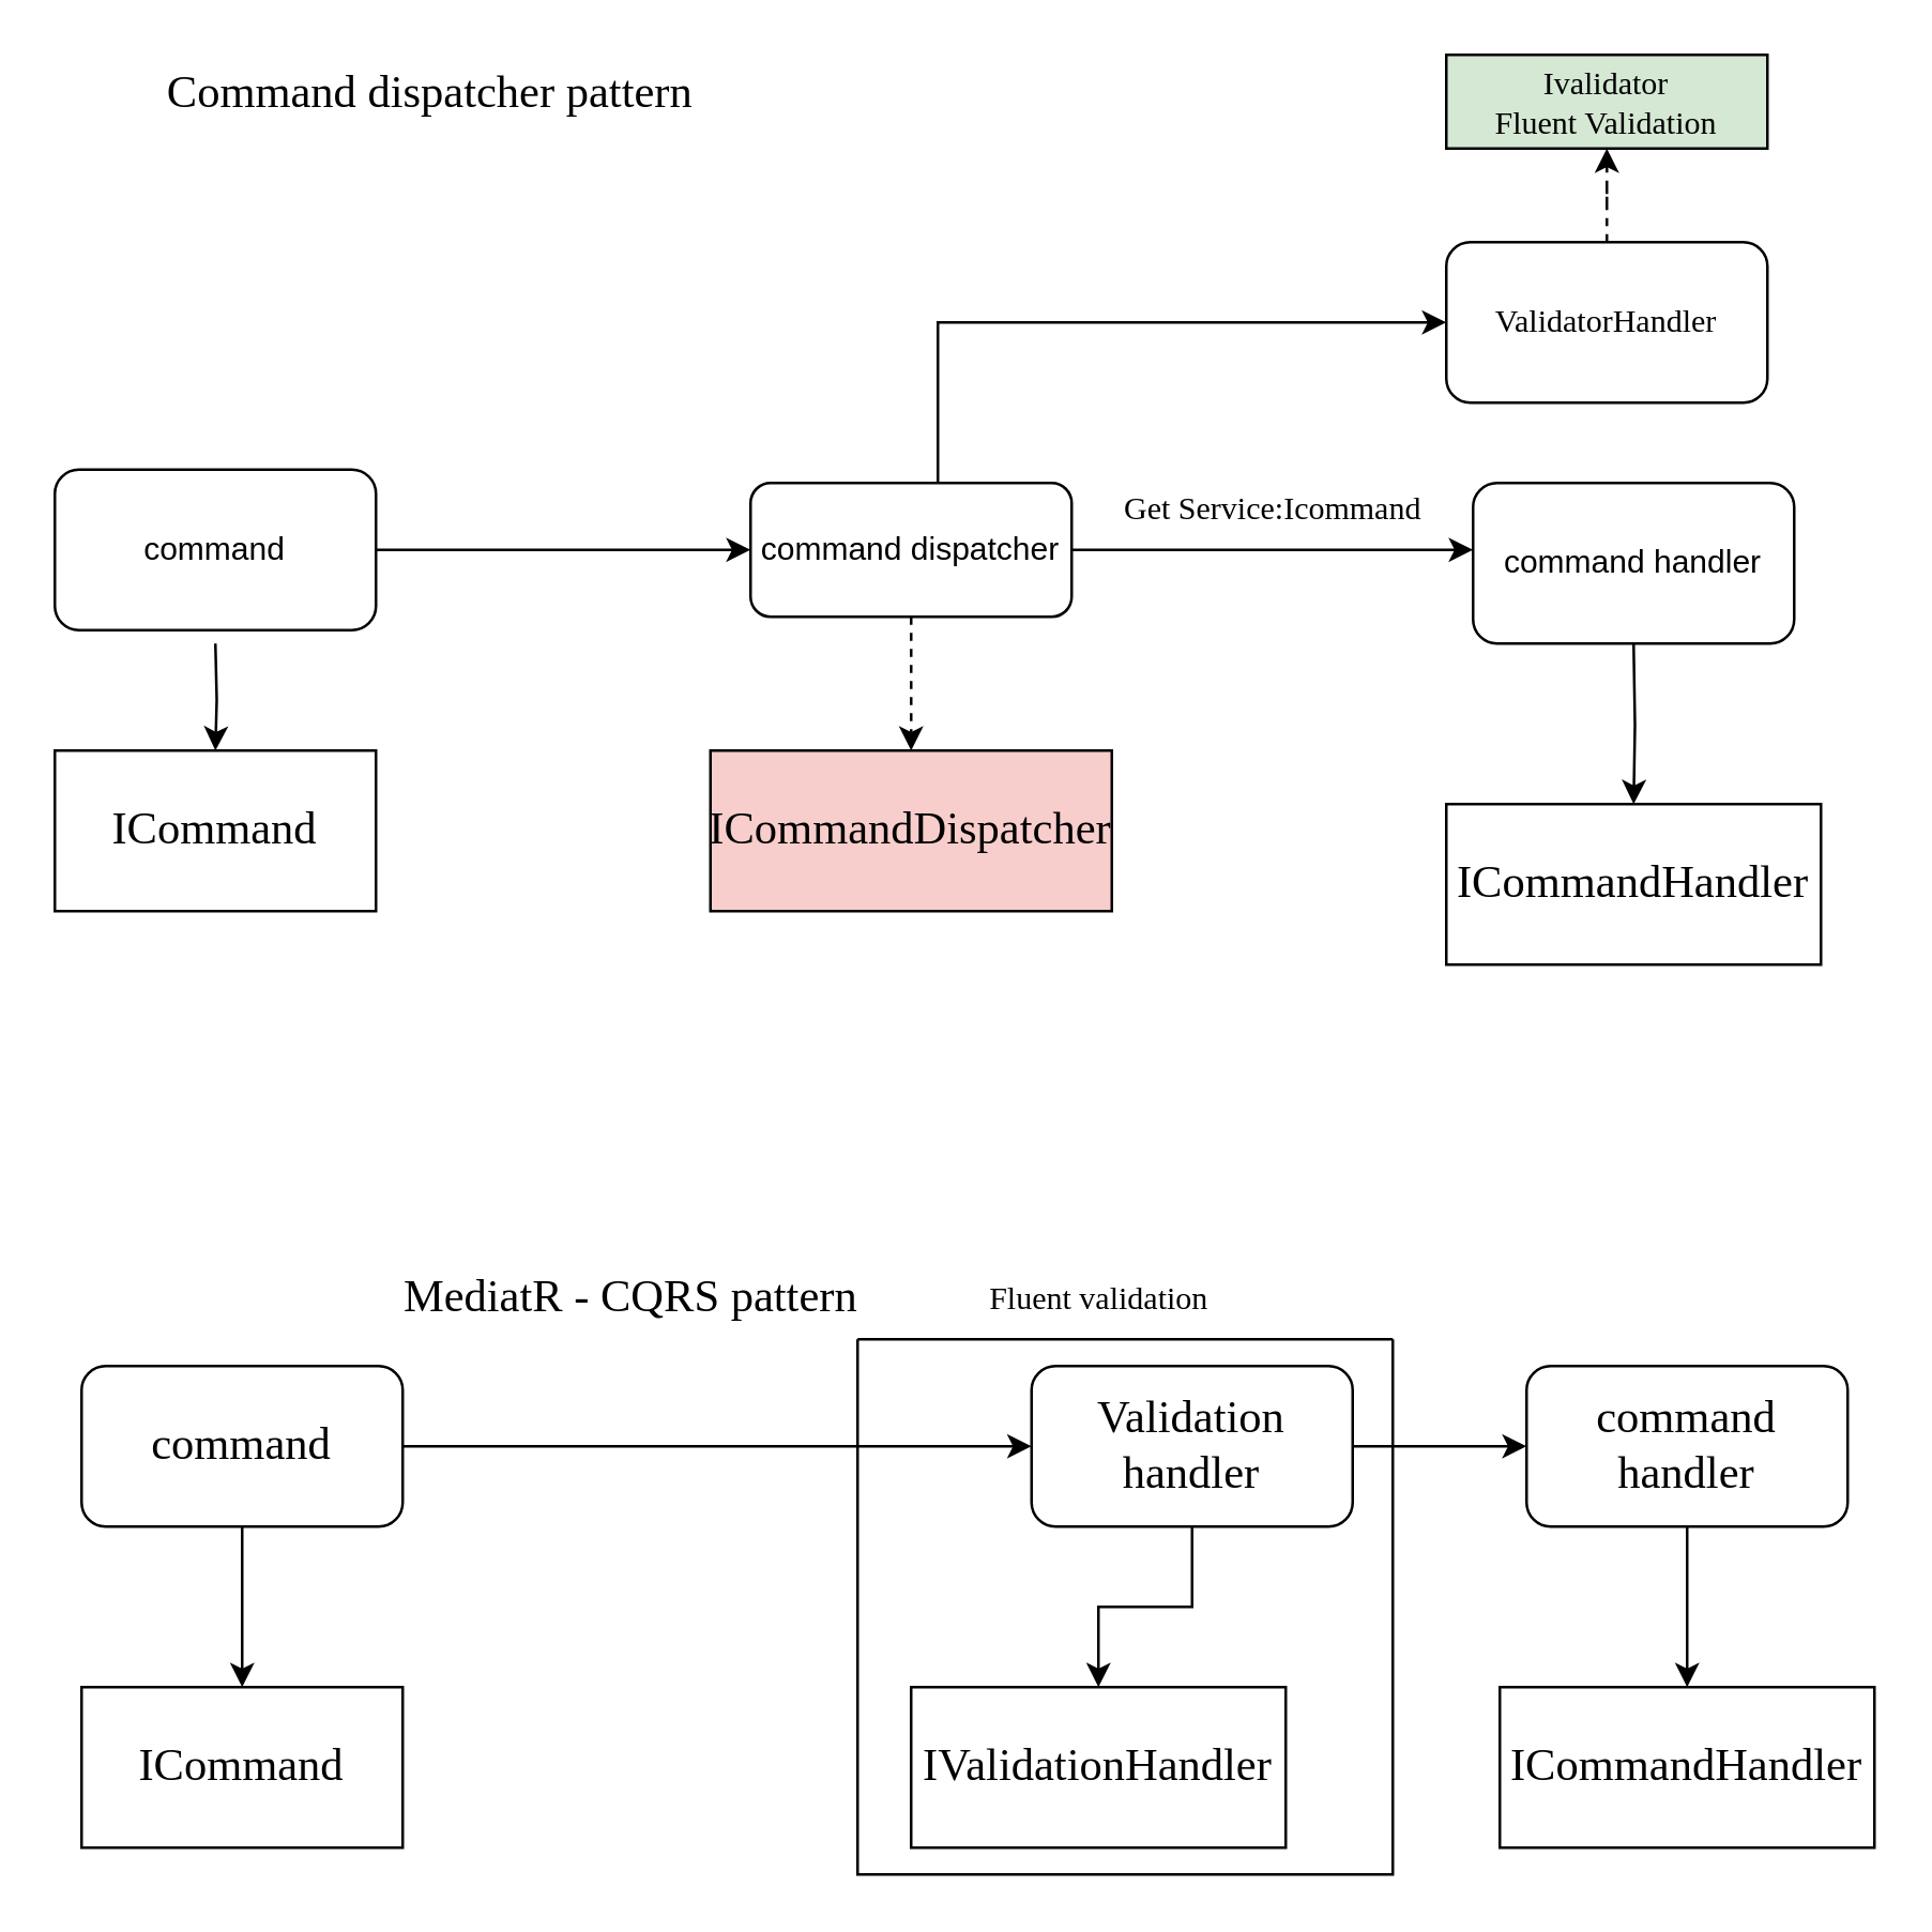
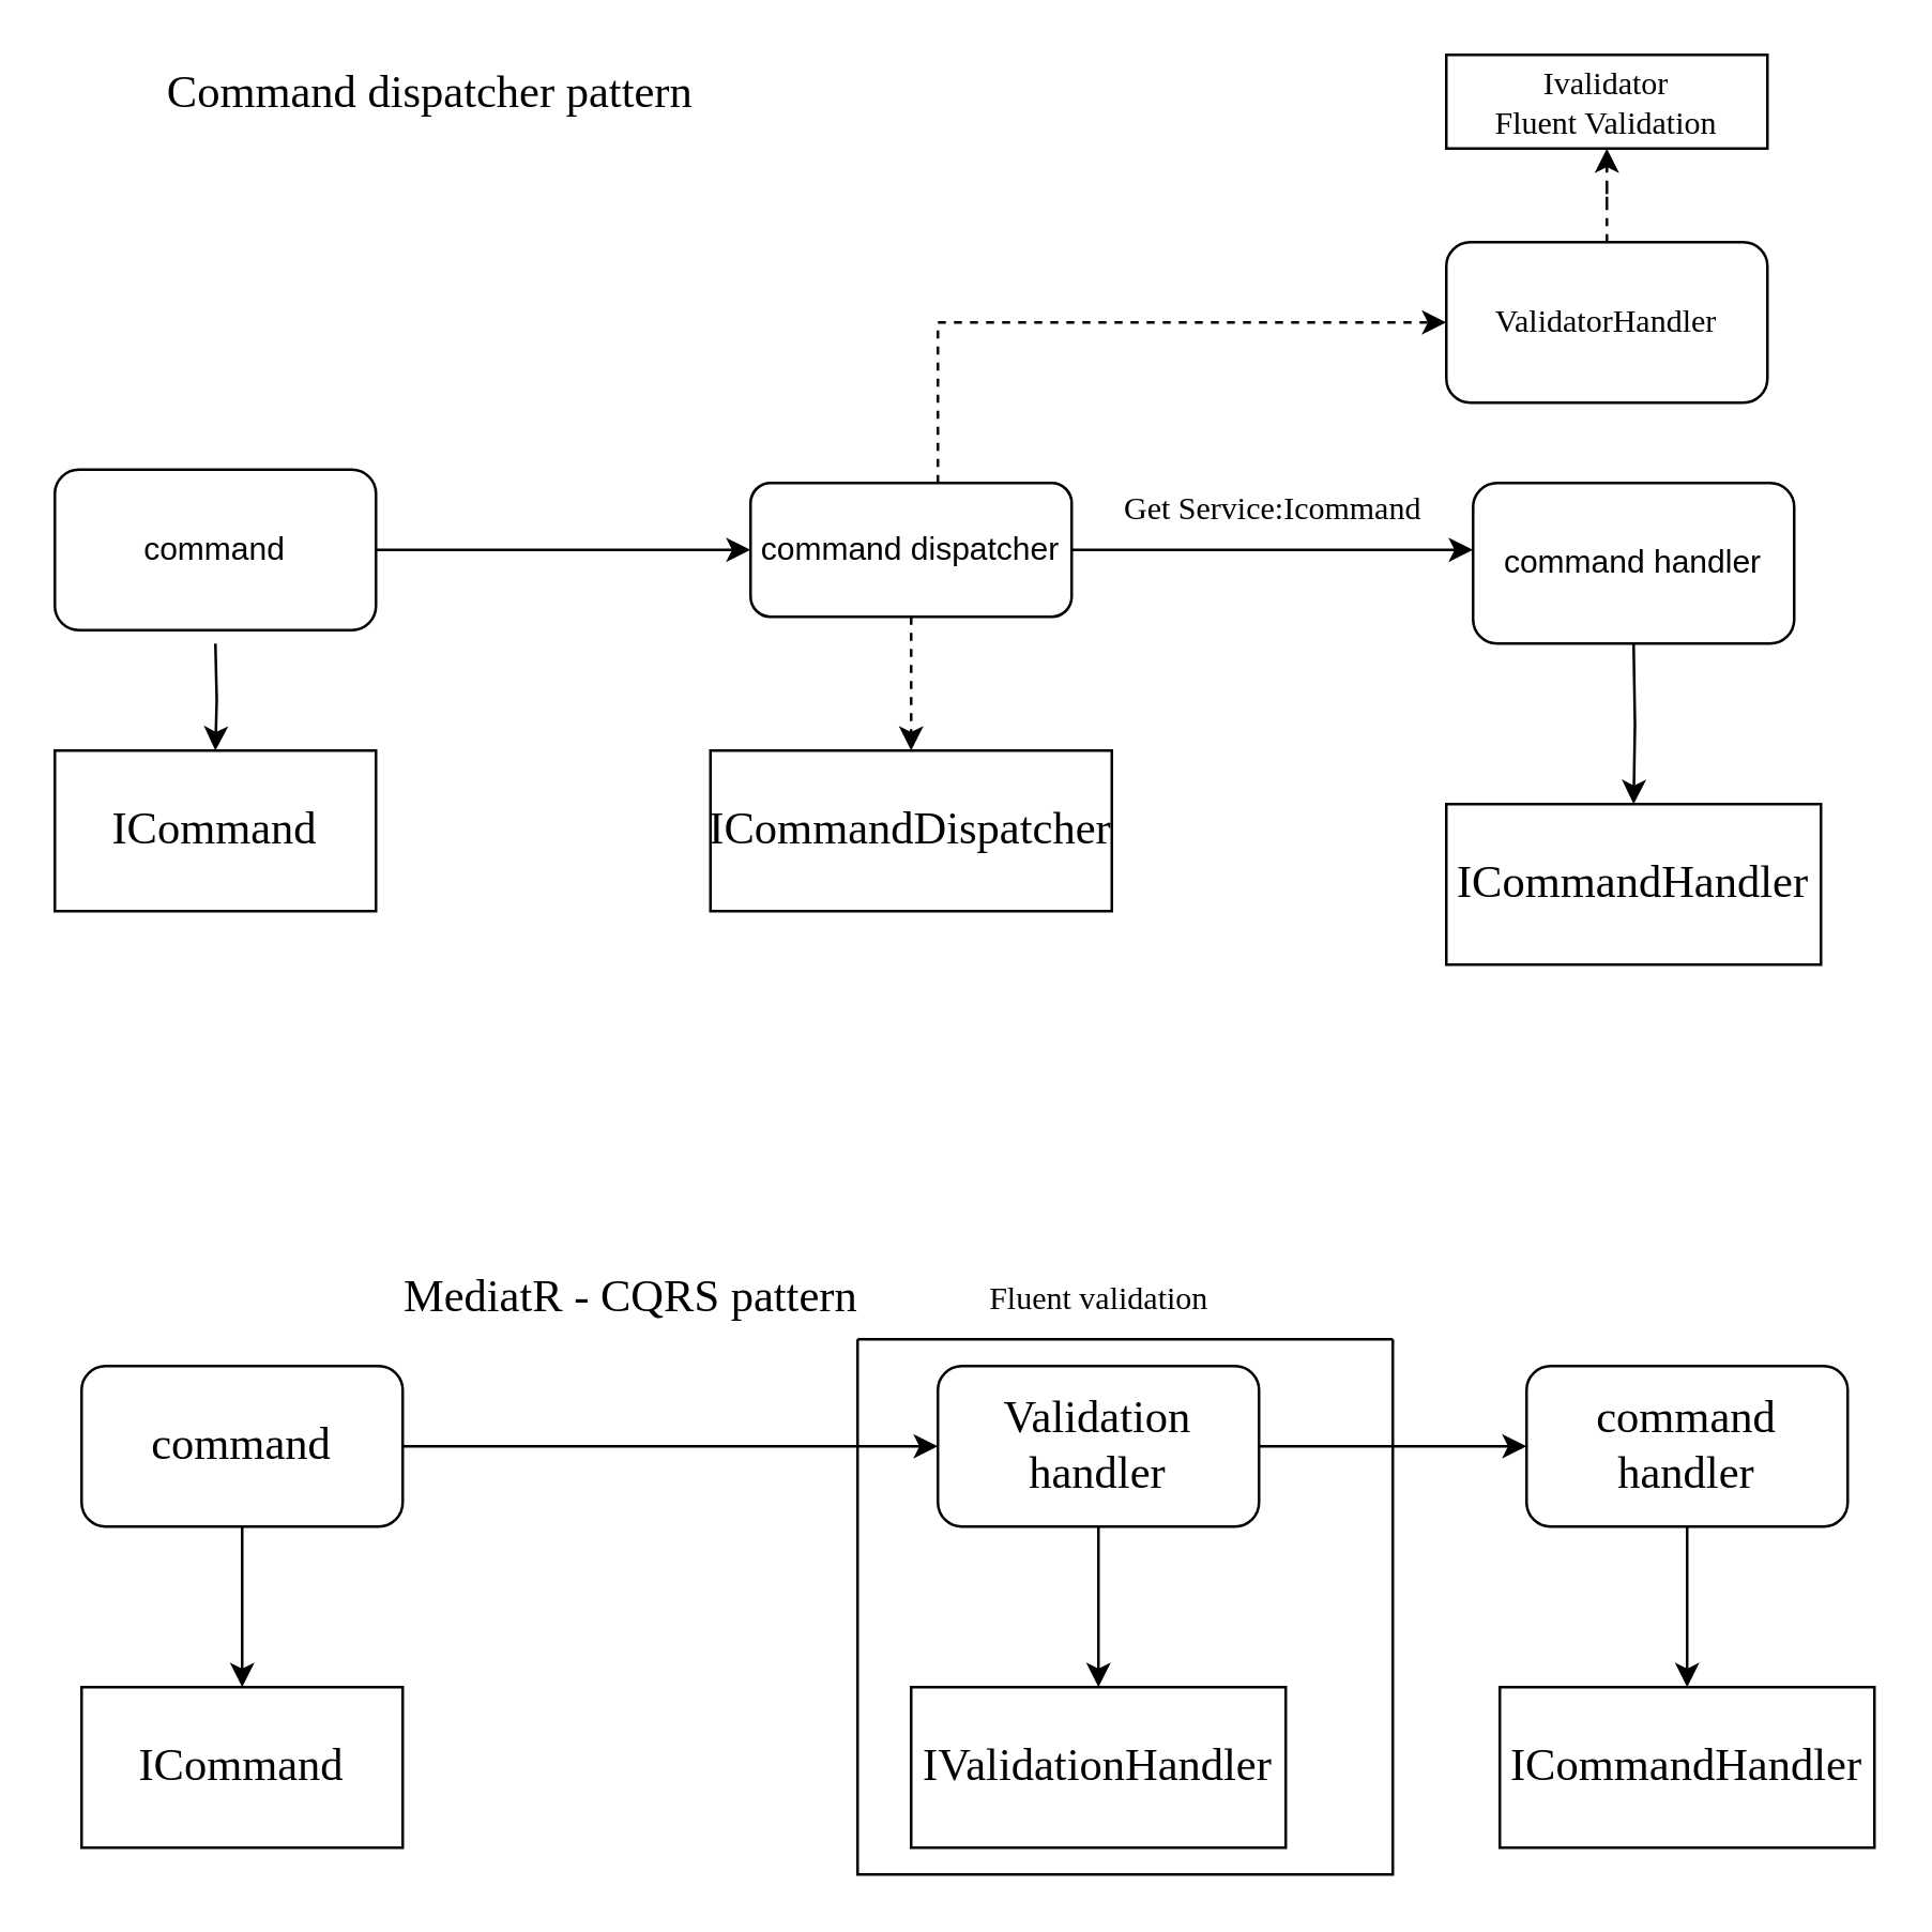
  <mxCell id="0" />
  <mxCell id="1" parent="0" />
  <mxCell id="2" style="edgeStyle=orthogonalEdgeStyle;rounded=0;orthogonalLoop=1;jettySize=auto;html=1;entryX=0;entryY=0.5;entryDx=0;entryDy=0;fontFamily=Times New Roman;fontSize=17;" edge="1" parent="1" source="3" target="8"><mxGeometry relative="1" as="geometry" /></mxCell>
  <mxCell id="3" value="command" style="rounded=1;whiteSpace=wrap;html=1;" vertex="1" parent="1"><mxGeometry x="20" y="175" width="120" height="60" as="geometry" /></mxCell>
  <mxCell id="4" value="command handler" style="rounded=1;whiteSpace=wrap;html=1;" vertex="1" parent="1"><mxGeometry x="550" y="180" width="120" height="60" as="geometry" /></mxCell>
  <mxCell id="5" style="edgeStyle=orthogonalEdgeStyle;rounded=0;orthogonalLoop=1;jettySize=auto;html=1;entryX=0.5;entryY=0;entryDx=0;entryDy=0;fontFamily=Times New Roman;fontSize=17;dashed=1;" edge="1" parent="1" source="8" target="17"><mxGeometry relative="1" as="geometry" /></mxCell>
  <mxCell id="6" style="edgeStyle=orthogonalEdgeStyle;rounded=0;orthogonalLoop=1;jettySize=auto;html=1;fontFamily=Times New Roman;fontSize=17;" edge="1" parent="1" source="8"><mxGeometry relative="1" as="geometry"><mxPoint x="550" y="205" as="targetPoint" /></mxGeometry></mxCell>
- <mxCell id="7" style="edgeStyle=orthogonalEdgeStyle;rounded=0;orthogonalLoop=1;jettySize=auto;html=1;entryX=0;entryY=0.5;entryDx=0;entryDy=0;fontFamily=Times New Roman;fontSize=12;" edge="1" parent="1" source="8" target="26"><mxGeometry relative="1" as="geometry"><Array as="points"><mxPoint x="350" y="120" /></Array></mxGeometry></mxCell>
+ <mxCell id="7" style="edgeStyle=orthogonalEdgeStyle;rounded=0;orthogonalLoop=1;jettySize=auto;html=1;entryX=0;entryY=0.5;entryDx=0;entryDy=0;fontFamily=Times New Roman;fontSize=12;dashed=1;" edge="1" parent="1" source="8" target="26"><mxGeometry relative="1" as="geometry"><Array as="points"><mxPoint x="350" y="120" /></Array></mxGeometry></mxCell>
  <mxCell id="8" value="command dispatcher" style="rounded=1;whiteSpace=wrap;html=1;" vertex="1" parent="1"><mxGeometry x="280" y="180" width="120" height="50" as="geometry" /></mxCell>
  <mxCell id="9" value="Command dispatcher pattern" style="text;html=1;align=center;verticalAlign=middle;resizable=0;points=[];autosize=1;strokeColor=none;fillColor=none;fontFamily=Comic Sans MS;fontSize=17;" vertex="1" parent="1"><mxGeometry x="40" y="20" width="240" height="30" as="geometry" /></mxCell>
  <mxCell id="10" style="edgeStyle=orthogonalEdgeStyle;rounded=0;orthogonalLoop=1;jettySize=auto;html=1;entryX=0;entryY=0.5;entryDx=0;entryDy=0;fontFamily=Times New Roman;fontSize=17;" edge="1" parent="1" source="12" target="15"><mxGeometry relative="1" as="geometry" /></mxCell>
  <mxCell id="11" value="" style="edgeStyle=orthogonalEdgeStyle;rounded=0;orthogonalLoop=1;jettySize=auto;html=1;fontFamily=Times New Roman;fontSize=17;" edge="1" parent="1" source="12" target="18"><mxGeometry relative="1" as="geometry" /></mxCell>
  <mxCell id="12" value="&lt;font face=&quot;Times New Roman&quot;&gt;command&lt;/font&gt;" style="rounded=1;whiteSpace=wrap;html=1;fontFamily=Comic Sans MS;fontSize=17;" vertex="1" parent="1"><mxGeometry x="30" y="510" width="120" height="60" as="geometry" /></mxCell>
  <mxCell id="13" value="" style="edgeStyle=orthogonalEdgeStyle;rounded=0;orthogonalLoop=1;jettySize=auto;html=1;fontFamily=Times New Roman;fontSize=17;" edge="1" parent="1" source="15" target="19"><mxGeometry relative="1" as="geometry" /></mxCell>
  <mxCell id="14" value="" style="edgeStyle=orthogonalEdgeStyle;rounded=0;orthogonalLoop=1;jettySize=auto;html=1;fontFamily=Times New Roman;fontSize=12;" edge="1" parent="1" source="15" target="29"><mxGeometry relative="1" as="geometry" /></mxCell>
- <mxCell id="15" value="&lt;font face=&quot;Times New Roman&quot;&gt;Validation handler&lt;/font&gt;" style="rounded=1;whiteSpace=wrap;html=1;fontFamily=Comic Sans MS;fontSize=17;" vertex="1" parent="1"><mxGeometry x="385" y="510" width="120" height="60" as="geometry" /></mxCell>
+ <mxCell id="15" value="&lt;font face=&quot;Times New Roman&quot;&gt;Validation handler&lt;/font&gt;" style="rounded=1;whiteSpace=wrap;html=1;fontFamily=Comic Sans MS;fontSize=17;" vertex="1" parent="1"><mxGeometry x="350" y="510" width="120" height="60" as="geometry" /></mxCell>
  <mxCell id="16" value="MediatR - CQRS pattern" style="text;html=1;align=center;verticalAlign=middle;resizable=0;points=[];autosize=1;strokeColor=none;fillColor=none;fontSize=17;fontFamily=Comic Sans MS;" vertex="1" parent="1"><mxGeometry x="130" y="470" width="210" height="30" as="geometry" /></mxCell>
- <mxCell id="17" value="ICommandDispatcher" style="rounded=0;whiteSpace=wrap;html=1;fontFamily=Times New Roman;fontSize=17;fillColor=#f8cecc;" vertex="1" parent="1"><mxGeometry x="265" y="280" width="150" height="60" as="geometry" /></mxCell>
+ <mxCell id="17" value="ICommandDispatcher" style="rounded=0;whiteSpace=wrap;html=1;fontFamily=Times New Roman;fontSize=17;" vertex="1" parent="1"><mxGeometry x="265" y="280" width="150" height="60" as="geometry" /></mxCell>
  <mxCell id="18" value="ICommand" style="rounded=0;whiteSpace=wrap;html=1;fontFamily=Times New Roman;fontSize=17;" vertex="1" parent="1"><mxGeometry x="30" y="630" width="120" height="60" as="geometry" /></mxCell>
  <mxCell id="19" value="IValidationHandler" style="rounded=0;whiteSpace=wrap;html=1;fontFamily=Times New Roman;fontSize=17;" vertex="1" parent="1"><mxGeometry x="340" y="630" width="140" height="60" as="geometry" /></mxCell>
  <mxCell id="20" value="" style="edgeStyle=orthogonalEdgeStyle;rounded=0;orthogonalLoop=1;jettySize=auto;html=1;fontFamily=Times New Roman;fontSize=17;" edge="1" parent="1" target="21"><mxGeometry relative="1" as="geometry"><mxPoint x="610" y="240" as="sourcePoint" /></mxGeometry></mxCell>
  <mxCell id="21" value="ICommandHandler" style="rounded=0;whiteSpace=wrap;html=1;fontFamily=Times New Roman;fontSize=17;" vertex="1" parent="1"><mxGeometry x="540" y="300" width="140" height="60" as="geometry" /></mxCell>
  <mxCell id="22" value="" style="edgeStyle=orthogonalEdgeStyle;rounded=0;orthogonalLoop=1;jettySize=auto;html=1;fontFamily=Times New Roman;fontSize=17;" edge="1" parent="1" target="23"><mxGeometry relative="1" as="geometry"><mxPoint x="80" y="240" as="sourcePoint" /></mxGeometry></mxCell>
  <mxCell id="23" value="ICommand" style="rounded=0;whiteSpace=wrap;html=1;fontFamily=Times New Roman;fontSize=17;" vertex="1" parent="1"><mxGeometry x="20" y="280" width="120" height="60" as="geometry" /></mxCell>
  <mxCell id="24" value="Get Service:Icommand" style="text;html=1;align=center;verticalAlign=middle;resizable=0;points=[];autosize=1;strokeColor=none;fillColor=none;fontSize=12;fontFamily=Times New Roman;" vertex="1" parent="1"><mxGeometry x="410" y="180" width="130" height="20" as="geometry" /></mxCell>
  <mxCell id="25" value="" style="edgeStyle=orthogonalEdgeStyle;rounded=0;orthogonalLoop=1;jettySize=auto;html=1;fontFamily=Times New Roman;fontSize=12;dashed=1;" edge="1" parent="1" source="26" target="27"><mxGeometry relative="1" as="geometry" /></mxCell>
  <mxCell id="26" value="ValidatorHandler" style="rounded=1;whiteSpace=wrap;html=1;fontFamily=Times New Roman;fontSize=12;" vertex="1" parent="1"><mxGeometry x="540" y="90" width="120" height="60" as="geometry" /></mxCell>
- <mxCell id="27" value="Ivalidator&lt;br&gt;Fluent Validation" style="rounded=0;whiteSpace=wrap;html=1;fontFamily=Times New Roman;fontSize=12;fillColor=#d5e8d4;" vertex="1" parent="1"><mxGeometry x="540" y="20" width="120" height="35" as="geometry" /></mxCell>
+ <mxCell id="27" value="Ivalidator&lt;br&gt;Fluent Validation" style="rounded=0;whiteSpace=wrap;html=1;fontFamily=Times New Roman;fontSize=12;" vertex="1" parent="1"><mxGeometry x="540" y="20" width="120" height="35" as="geometry" /></mxCell>
  <mxCell id="28" value="" style="edgeStyle=orthogonalEdgeStyle;rounded=0;orthogonalLoop=1;jettySize=auto;html=1;fontFamily=Times New Roman;fontSize=17;" edge="1" parent="1" source="29" target="30"><mxGeometry relative="1" as="geometry" /></mxCell>
  <mxCell id="29" value="&lt;font face=&quot;Times New Roman&quot;&gt;command handler&lt;/font&gt;" style="rounded=1;whiteSpace=wrap;html=1;fontFamily=Comic Sans MS;fontSize=17;" vertex="1" parent="1"><mxGeometry x="570" y="510" width="120" height="60" as="geometry" /></mxCell>
  <mxCell id="30" value="ICommandHandler" style="rounded=0;whiteSpace=wrap;html=1;fontFamily=Times New Roman;fontSize=17;" vertex="1" parent="1"><mxGeometry x="560" y="630" width="140" height="60" as="geometry" /></mxCell>
  <mxCell id="31" value="" style="swimlane;startSize=0;fontFamily=Times New Roman;fontSize=12;" vertex="1" parent="1"><mxGeometry x="320" y="500" width="200" height="200" as="geometry" /></mxCell>
  <mxCell id="32" value="Fluent validation" style="text;html=1;align=center;verticalAlign=middle;resizable=0;points=[];autosize=1;strokeColor=none;fillColor=none;fontSize=12;fontFamily=Times New Roman;" vertex="1" parent="1"><mxGeometry x="360" y="475" width="100" height="20" as="geometry" /></mxCell>
